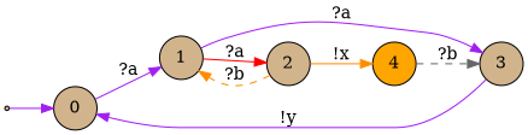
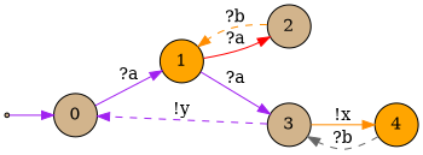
  digraph {
    rankdir=LR
    node [fillcolor=tan shape=circle style=filled]
    edge [color=purple style=solid]
    ENTRY [shape=point]
    0
-   1
+   1 [fillcolor=orange]
    3
    2
    4 [fillcolor=orange]
    ENTRY -> 0
    0 -> 1 [label="?a"]
    1 -> 3 [label="?a"]
    1 -> 2 [color=red label="?a"]
-   3 -> 0 [label="!y"]
-   2 -> 4 [color=darkorange label="!x"]
+   3 -> 0 [label="!y" style=dashed]
+   3 -> 4 [color=darkorange label="!x"]
    2 -> 1 [color=darkorange label="?b" style=dashed]
    4 -> 3 [color=gray40 label="?b" style=dashed]
  }
